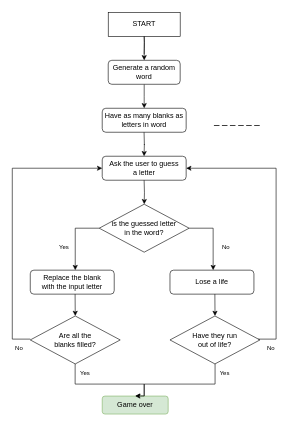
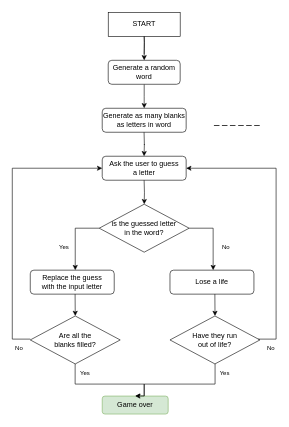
  <mxCell id="0" />
  <mxCell id="1" parent="0" />
  <mxCell id="2" value="" style="edgeStyle=orthogonalEdgeStyle;rounded=0;orthogonalLoop=1;jettySize=auto;html=1;" edge="1" parent="1" source="3"><mxGeometry relative="1" as="geometry"><mxPoint x="240" y="100" as="targetPoint" /></mxGeometry></mxCell>
  <mxCell id="3" value="START" style="whiteSpace=wrap;html=1;fontSize=12;glass=0;strokeWidth=1;shadow=0;rounded=0;" parent="1" vertex="1"><mxGeometry x="180" y="20" width="120" height="40" as="geometry" /></mxCell>
  <mxCell id="4" value="" style="rounded=0;html=1;jettySize=auto;orthogonalLoop=1;fontSize=11;endArrow=classic;endFill=1;strokeWidth=1;shadow=0;labelBackgroundColor=none;edgeStyle=orthogonalEdgeStyle;exitX=0.5;exitY=1;exitDx=0;exitDy=0;" parent="1" source="6" edge="1"><mxGeometry y="20" relative="1" as="geometry"><mxPoint as="offset" /><mxPoint x="240" y="190" as="sourcePoint" /><mxPoint x="240" y="180" as="targetPoint" /></mxGeometry></mxCell>
  <mxCell id="5" value="" style="edgeStyle=orthogonalEdgeStyle;rounded=0;orthogonalLoop=1;jettySize=auto;html=1;endArrow=none;endFill=0;" edge="1" parent="1" target="3"><mxGeometry relative="1" as="geometry"><mxPoint x="240" y="90" as="sourcePoint" /></mxGeometry></mxCell>
  <mxCell id="6" value="Generate a random word" style="rounded=1;whiteSpace=wrap;html=1;" vertex="1" parent="1"><mxGeometry x="180" y="100" width="120" height="40" as="geometry" /></mxCell>
- <mxCell id="7" value="Have as many blanks as letters in word" style="rounded=1;whiteSpace=wrap;html=1;" vertex="1" parent="1"><mxGeometry x="170" y="180" width="140" height="40" as="geometry" /></mxCell>
+ <mxCell id="7" value="Generate as many blanks as letters in word" style="rounded=1;whiteSpace=wrap;html=1;" vertex="1" parent="1"><mxGeometry x="170" y="180" width="140" height="40" as="geometry" /></mxCell>
  <mxCell id="8" value="" style="rounded=0;html=1;jettySize=auto;orthogonalLoop=1;fontSize=11;endArrow=classic;endFill=1;strokeWidth=1;shadow=0;labelBackgroundColor=none;edgeStyle=orthogonalEdgeStyle;exitX=0.5;exitY=1;exitDx=0;exitDy=0;" edge="1" parent="1"><mxGeometry y="20" relative="1" as="geometry"><mxPoint as="offset" /><mxPoint x="239.79" y="220" as="sourcePoint" /><mxPoint x="239.79" y="260" as="targetPoint" /></mxGeometry></mxCell>
  <mxCell id="9" value="Ask the user to guess&lt;br&gt;a letter" style="rounded=1;whiteSpace=wrap;html=1;" vertex="1" parent="1"><mxGeometry x="170" y="260" width="140" height="40" as="geometry" /></mxCell>
  <mxCell id="10" value="" style="rounded=0;html=1;jettySize=auto;orthogonalLoop=1;fontSize=11;endArrow=classic;endFill=1;strokeWidth=1;shadow=0;labelBackgroundColor=none;edgeStyle=orthogonalEdgeStyle;exitX=0;exitY=0.5;exitDx=0;exitDy=0;" edge="1" parent="1" source="14"><mxGeometry y="20" relative="1" as="geometry"><mxPoint as="offset" /><mxPoint x="125" y="280" as="sourcePoint" /><mxPoint x="125" y="450" as="targetPoint" /><Array as="points"><mxPoint x="125" y="380" /></Array></mxGeometry></mxCell>
  <mxCell id="11" value="Yes" style="edgeLabel;html=1;align=center;verticalAlign=middle;resizable=0;points=[];fontSize=10;fontFamily=Helvetica;" vertex="1" connectable="0" parent="10"><mxGeometry x="-0.076" y="1" relative="1" as="geometry"><mxPoint x="-21" y="19" as="offset" /></mxGeometry></mxCell>
  <mxCell id="12" value="&lt;h2&gt;&lt;font face=&quot;Comic Sans MS&quot;&gt;_ _ _ _ _ _&lt;/font&gt;&lt;/h2&gt;" style="text;html=1;strokeColor=none;fillColor=none;align=center;verticalAlign=middle;whiteSpace=wrap;rounded=0;" vertex="1" parent="1"><mxGeometry x="340" y="185" width="110" height="30" as="geometry" /></mxCell>
  <mxCell id="13" value="" style="rounded=0;html=1;jettySize=auto;orthogonalLoop=1;fontSize=11;endArrow=classic;endFill=1;strokeWidth=1;shadow=0;labelBackgroundColor=none;edgeStyle=orthogonalEdgeStyle;exitX=0.5;exitY=1;exitDx=0;exitDy=0;" edge="1" parent="1" target="14"><mxGeometry y="20" relative="1" as="geometry"><mxPoint as="offset" /><mxPoint x="239.88" y="300" as="sourcePoint" /><mxPoint x="239.88" y="340" as="targetPoint" /></mxGeometry></mxCell>
  <mxCell id="14" value="&lt;p&gt;is the guessed letter&lt;br&gt;in the word?&lt;/p&gt;" style="rhombus;whiteSpace=wrap;html=1;fontFamily=Helvetica;fontSize=12;" vertex="1" parent="1"><mxGeometry x="165" y="340" width="150" height="80" as="geometry" /></mxCell>
  <mxCell id="15" value="" style="rounded=0;html=1;jettySize=auto;orthogonalLoop=1;fontSize=11;endArrow=classic;endFill=1;strokeWidth=1;shadow=0;labelBackgroundColor=none;edgeStyle=orthogonalEdgeStyle;exitX=0;exitY=0.5;exitDx=0;exitDy=0;" edge="1" parent="1"><mxGeometry y="20" relative="1" as="geometry"><mxPoint as="offset" /><mxPoint x="315" y="380" as="sourcePoint" /><mxPoint x="355" y="450" as="targetPoint" /><Array as="points"><mxPoint x="355" y="380" /></Array></mxGeometry></mxCell>
  <mxCell id="16" value="No" style="edgeLabel;html=1;align=center;verticalAlign=middle;resizable=0;points=[];fontSize=10;fontFamily=Helvetica;" vertex="1" connectable="0" parent="15"><mxGeometry x="-0.076" y="1" relative="1" as="geometry"><mxPoint x="19" y="19" as="offset" /></mxGeometry></mxCell>
- <mxCell id="17" value="Replace the blank&lt;br&gt;with the input letter" style="rounded=1;whiteSpace=wrap;html=1;" vertex="1" parent="1"><mxGeometry x="50" y="450" width="140" height="40" as="geometry" /></mxCell>
+ <mxCell id="17" value="Replace the guess&lt;br&gt;with the input letter" style="rounded=1;whiteSpace=wrap;html=1;" vertex="1" parent="1"><mxGeometry x="50" y="450" width="140" height="40" as="geometry" /></mxCell>
  <mxCell id="18" value="Lose a life" style="rounded=1;whiteSpace=wrap;html=1;" vertex="1" parent="1"><mxGeometry x="283" y="450" width="140" height="40" as="geometry" /></mxCell>
  <mxCell id="19" value="&lt;p&gt;Are all the&lt;br&gt;blanks filled?&lt;/p&gt;" style="rhombus;whiteSpace=wrap;html=1;fontFamily=Helvetica;fontSize=12;" vertex="1" parent="1"><mxGeometry x="50" y="526.4" width="150" height="80" as="geometry" /></mxCell>
  <mxCell id="20" value="" style="rounded=0;html=1;jettySize=auto;orthogonalLoop=1;fontSize=11;endArrow=classic;endFill=1;strokeWidth=1;shadow=0;labelBackgroundColor=none;edgeStyle=orthogonalEdgeStyle;exitX=0.534;exitY=0.965;exitDx=0;exitDy=0;exitPerimeter=0;entryX=0.5;entryY=0;entryDx=0;entryDy=0;" edge="1" parent="1" target="19"><mxGeometry y="20" relative="1" as="geometry"><mxPoint as="offset" /><mxPoint x="124.76" y="490" as="sourcePoint" /><mxPoint x="120.12" y="541.4" as="targetPoint" /></mxGeometry></mxCell>
  <mxCell id="21" value="&lt;p&gt;Have they run&lt;br&gt;out of life?&lt;/p&gt;" style="rhombus;whiteSpace=wrap;html=1;fontFamily=Helvetica;fontSize=12;" vertex="1" parent="1"><mxGeometry x="283" y="526.4" width="150" height="80" as="geometry" /></mxCell>
  <mxCell id="22" value="" style="rounded=0;html=1;jettySize=auto;orthogonalLoop=1;fontSize=11;endArrow=classic;endFill=1;strokeWidth=1;shadow=0;labelBackgroundColor=none;edgeStyle=orthogonalEdgeStyle;exitX=0.534;exitY=0.965;exitDx=0;exitDy=0;exitPerimeter=0;entryX=0.5;entryY=0;entryDx=0;entryDy=0;" edge="1" parent="1"><mxGeometry y="20" relative="1" as="geometry"><mxPoint as="offset" /><mxPoint x="357.86" y="490" as="sourcePoint" /><mxPoint x="358.1" y="526.4" as="targetPoint" /></mxGeometry></mxCell>
  <mxCell id="23" value="" style="rounded=0;html=1;jettySize=auto;orthogonalLoop=1;fontSize=11;endArrow=classic;endFill=1;strokeWidth=1;shadow=0;labelBackgroundColor=none;edgeStyle=orthogonalEdgeStyle;exitX=0.534;exitY=0.965;exitDx=0;exitDy=0;exitPerimeter=0;entryX=0;entryY=0.5;entryDx=0;entryDy=0;" edge="1" parent="1" target="9"><mxGeometry y="20" relative="1" as="geometry"><mxPoint as="offset" /><mxPoint x="50" y="565" as="sourcePoint" /><mxPoint x="100" y="370" as="targetPoint" /><Array as="points"><mxPoint x="20" y="565" /><mxPoint x="20" y="280" /></Array></mxGeometry></mxCell>
  <mxCell id="24" value="" style="rounded=0;html=1;jettySize=auto;orthogonalLoop=1;fontSize=11;endArrow=classic;endFill=1;strokeWidth=1;shadow=0;labelBackgroundColor=none;edgeStyle=orthogonalEdgeStyle;exitX=0.534;exitY=0.965;exitDx=0;exitDy=0;exitPerimeter=0;entryX=0;entryY=0.5;entryDx=0;entryDy=0;" edge="1" parent="1"><mxGeometry y="20" relative="1" as="geometry"><mxPoint as="offset" /><mxPoint x="430" y="565" as="sourcePoint" /><mxPoint x="310" y="280" as="targetPoint" /><Array as="points"><mxPoint x="460" y="565" /><mxPoint x="460" y="280" /></Array></mxGeometry></mxCell>
  <mxCell id="25" value="Yes" style="edgeLabel;html=1;align=center;verticalAlign=middle;resizable=0;points=[];fontSize=10;fontFamily=Helvetica;" vertex="1" connectable="0" parent="1"><mxGeometry x="140" y="620" as="geometry" /></mxCell>
  <mxCell id="26" value="" style="rounded=0;html=1;jettySize=auto;orthogonalLoop=1;fontSize=11;endArrow=classic;endFill=1;strokeWidth=1;shadow=0;labelBackgroundColor=none;edgeStyle=orthogonalEdgeStyle;exitX=0.534;exitY=0.965;exitDx=0;exitDy=0;exitPerimeter=0;entryX=0.5;entryY=0;entryDx=0;entryDy=0;" edge="1" parent="1" target="30"><mxGeometry y="20" relative="1" as="geometry"><mxPoint as="offset" /><mxPoint x="124.84" y="606.4" as="sourcePoint" /><mxPoint x="125.08" y="642.8" as="targetPoint" /><Array as="points"><mxPoint x="125" y="640" /><mxPoint x="240" y="640" /></Array></mxGeometry></mxCell>
  <mxCell id="27" value="No" style="edgeLabel;html=1;align=center;verticalAlign=middle;resizable=0;points=[];fontSize=10;fontFamily=Helvetica;" vertex="1" connectable="0" parent="1"><mxGeometry x="30" y="579.998" as="geometry" /></mxCell>
  <mxCell id="28" value="No" style="edgeLabel;html=1;align=center;verticalAlign=middle;resizable=0;points=[];fontSize=10;fontFamily=Helvetica;" vertex="1" connectable="0" parent="1"><mxGeometry x="450" y="579.998" as="geometry" /></mxCell>
  <mxCell id="29" value="Yes" style="edgeLabel;html=1;align=center;verticalAlign=middle;resizable=0;points=[];fontSize=10;fontFamily=Helvetica;" vertex="1" connectable="0" parent="1"><mxGeometry x="373.16" y="620" as="geometry" /></mxCell>
  <mxCell id="30" value="Game over" style="rounded=1;whiteSpace=wrap;html=1;fillColor=#d5e8d4;strokeColor=#82b366;" vertex="1" parent="1"><mxGeometry x="170" y="660" width="110" height="30" as="geometry" /></mxCell>
  <mxCell id="31" value="" style="rounded=0;html=1;jettySize=auto;orthogonalLoop=1;fontSize=11;endArrow=classic;endFill=1;strokeWidth=1;shadow=0;labelBackgroundColor=none;edgeStyle=orthogonalEdgeStyle;exitX=0.534;exitY=0.965;exitDx=0;exitDy=0;exitPerimeter=0;entryX=0.5;entryY=0;entryDx=0;entryDy=0;" edge="1" parent="1" target="30"><mxGeometry y="20" relative="1" as="geometry"><mxPoint as="offset" /><mxPoint x="358.204" y="606.4" as="sourcePoint" /><mxPoint x="243.044" y="660" as="targetPoint" /><Array as="points"><mxPoint x="358" y="640" /><mxPoint x="240" y="640" /></Array></mxGeometry></mxCell>
